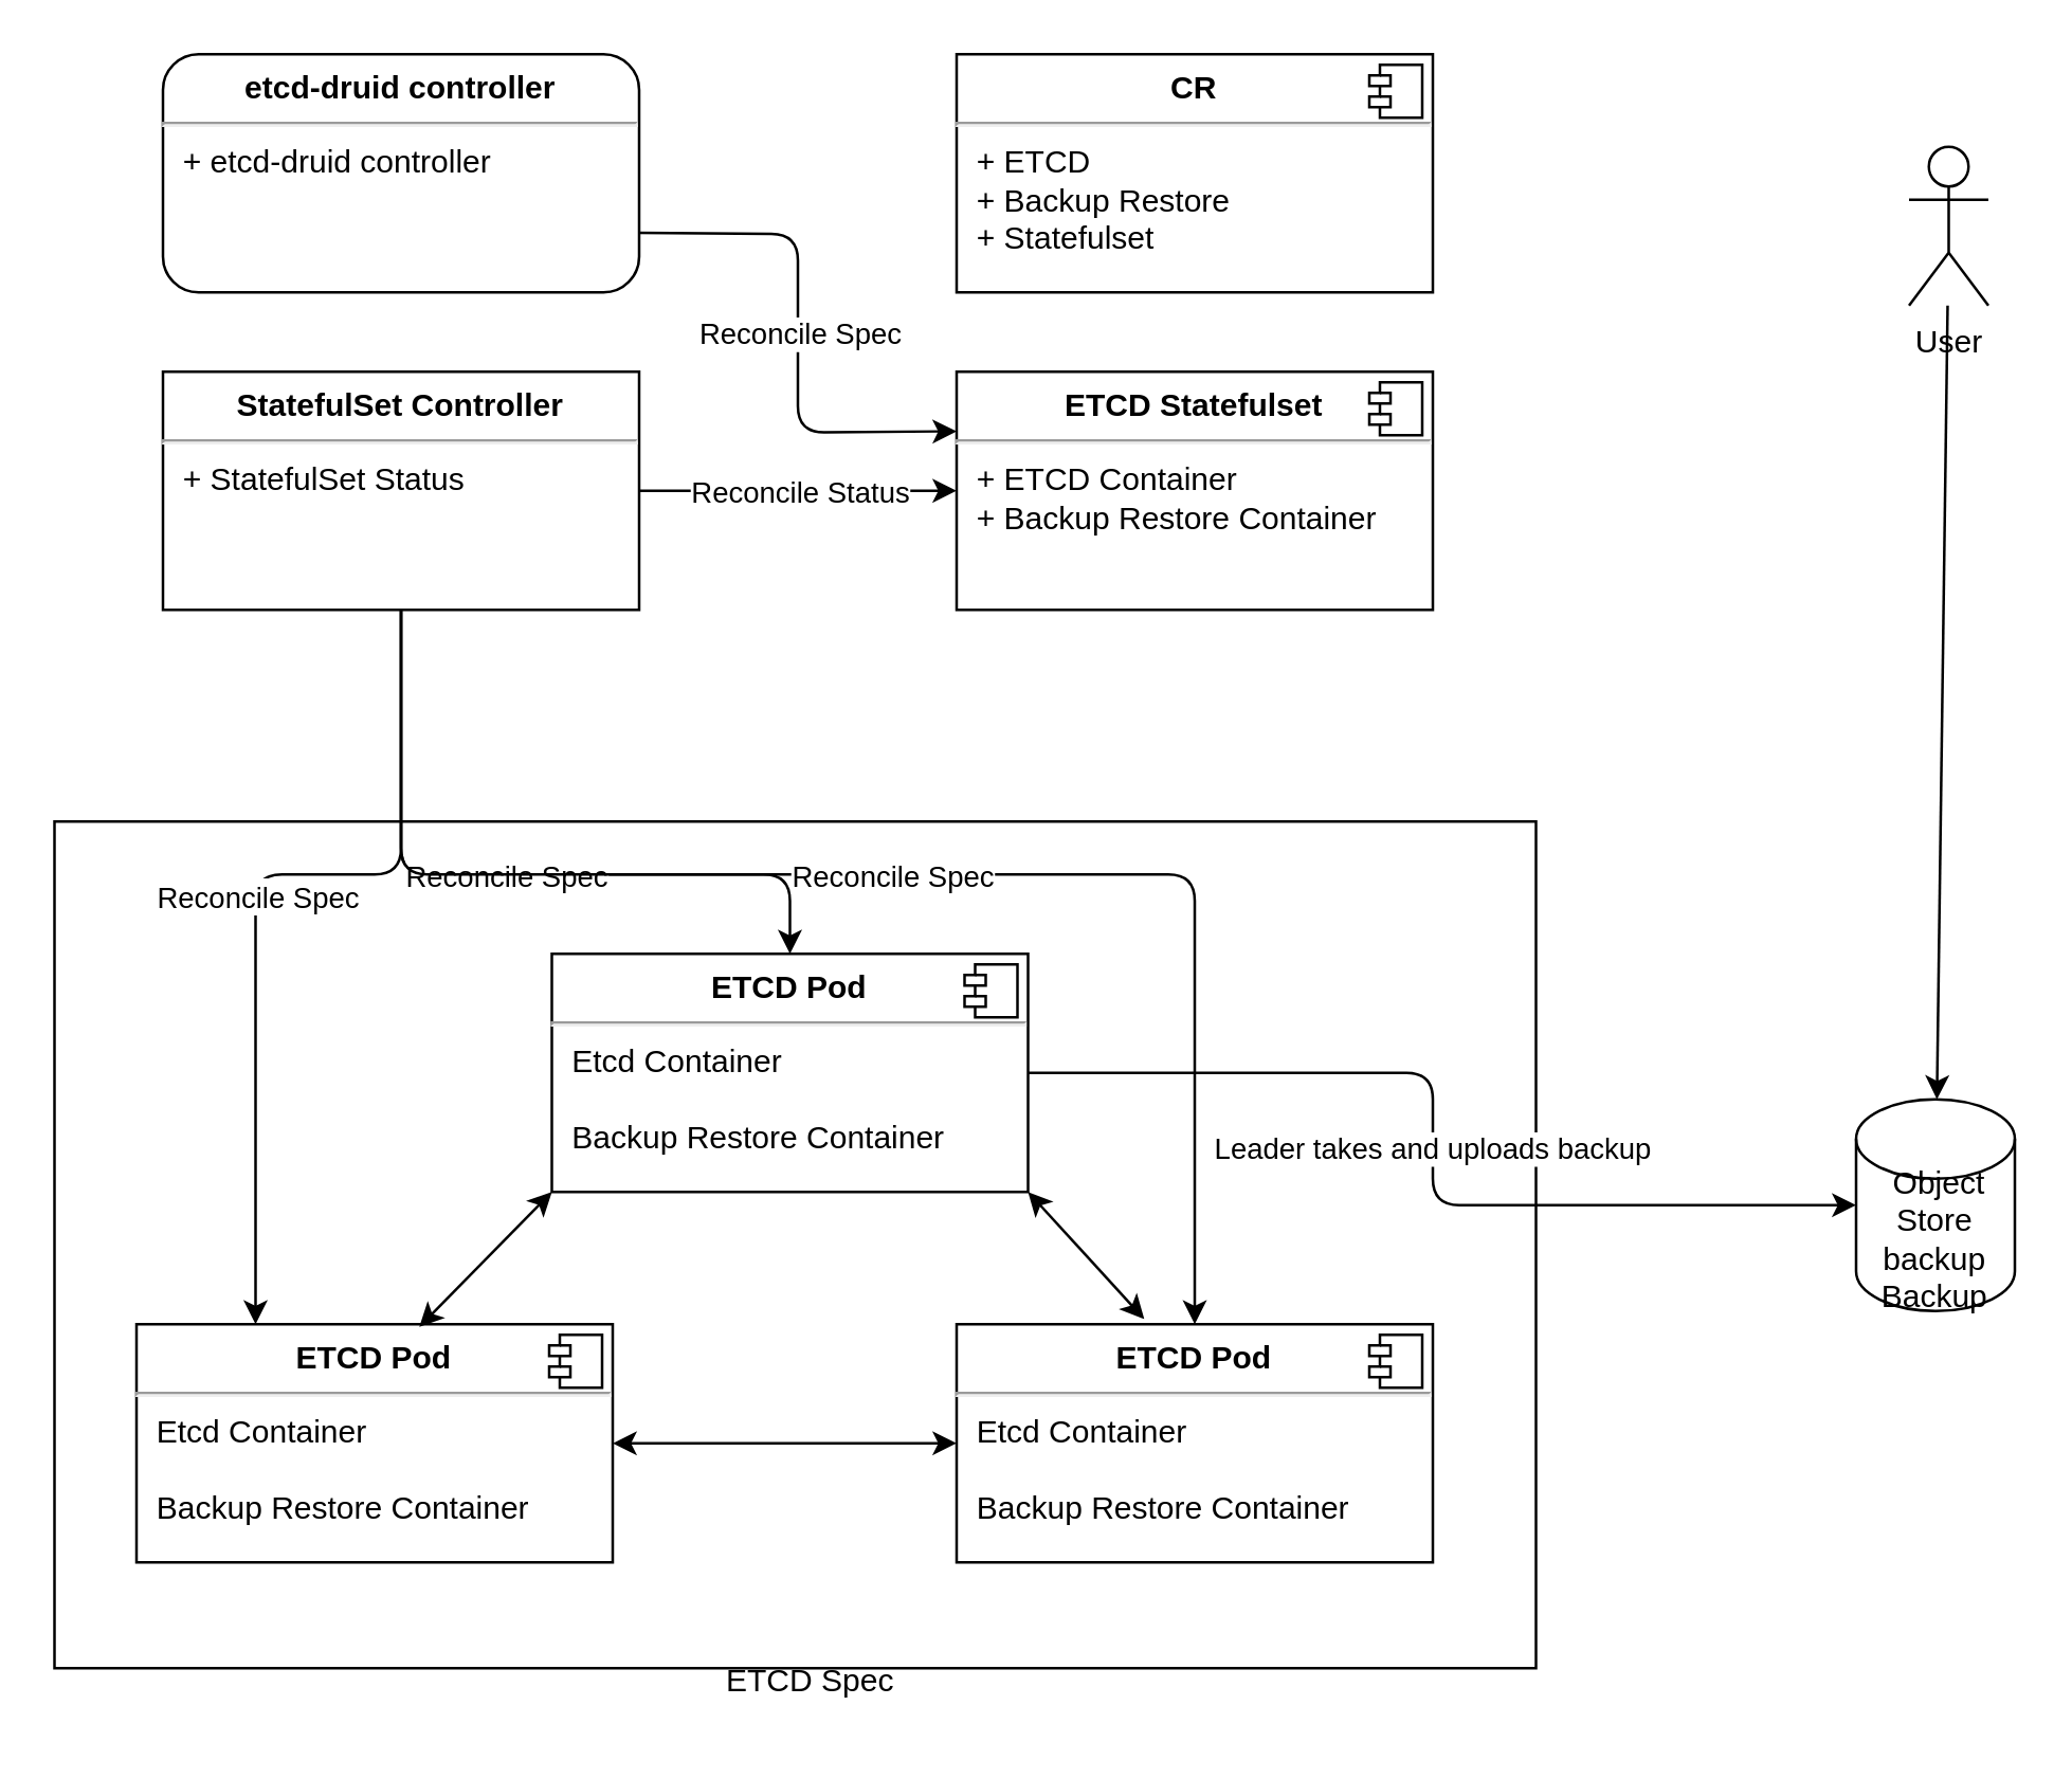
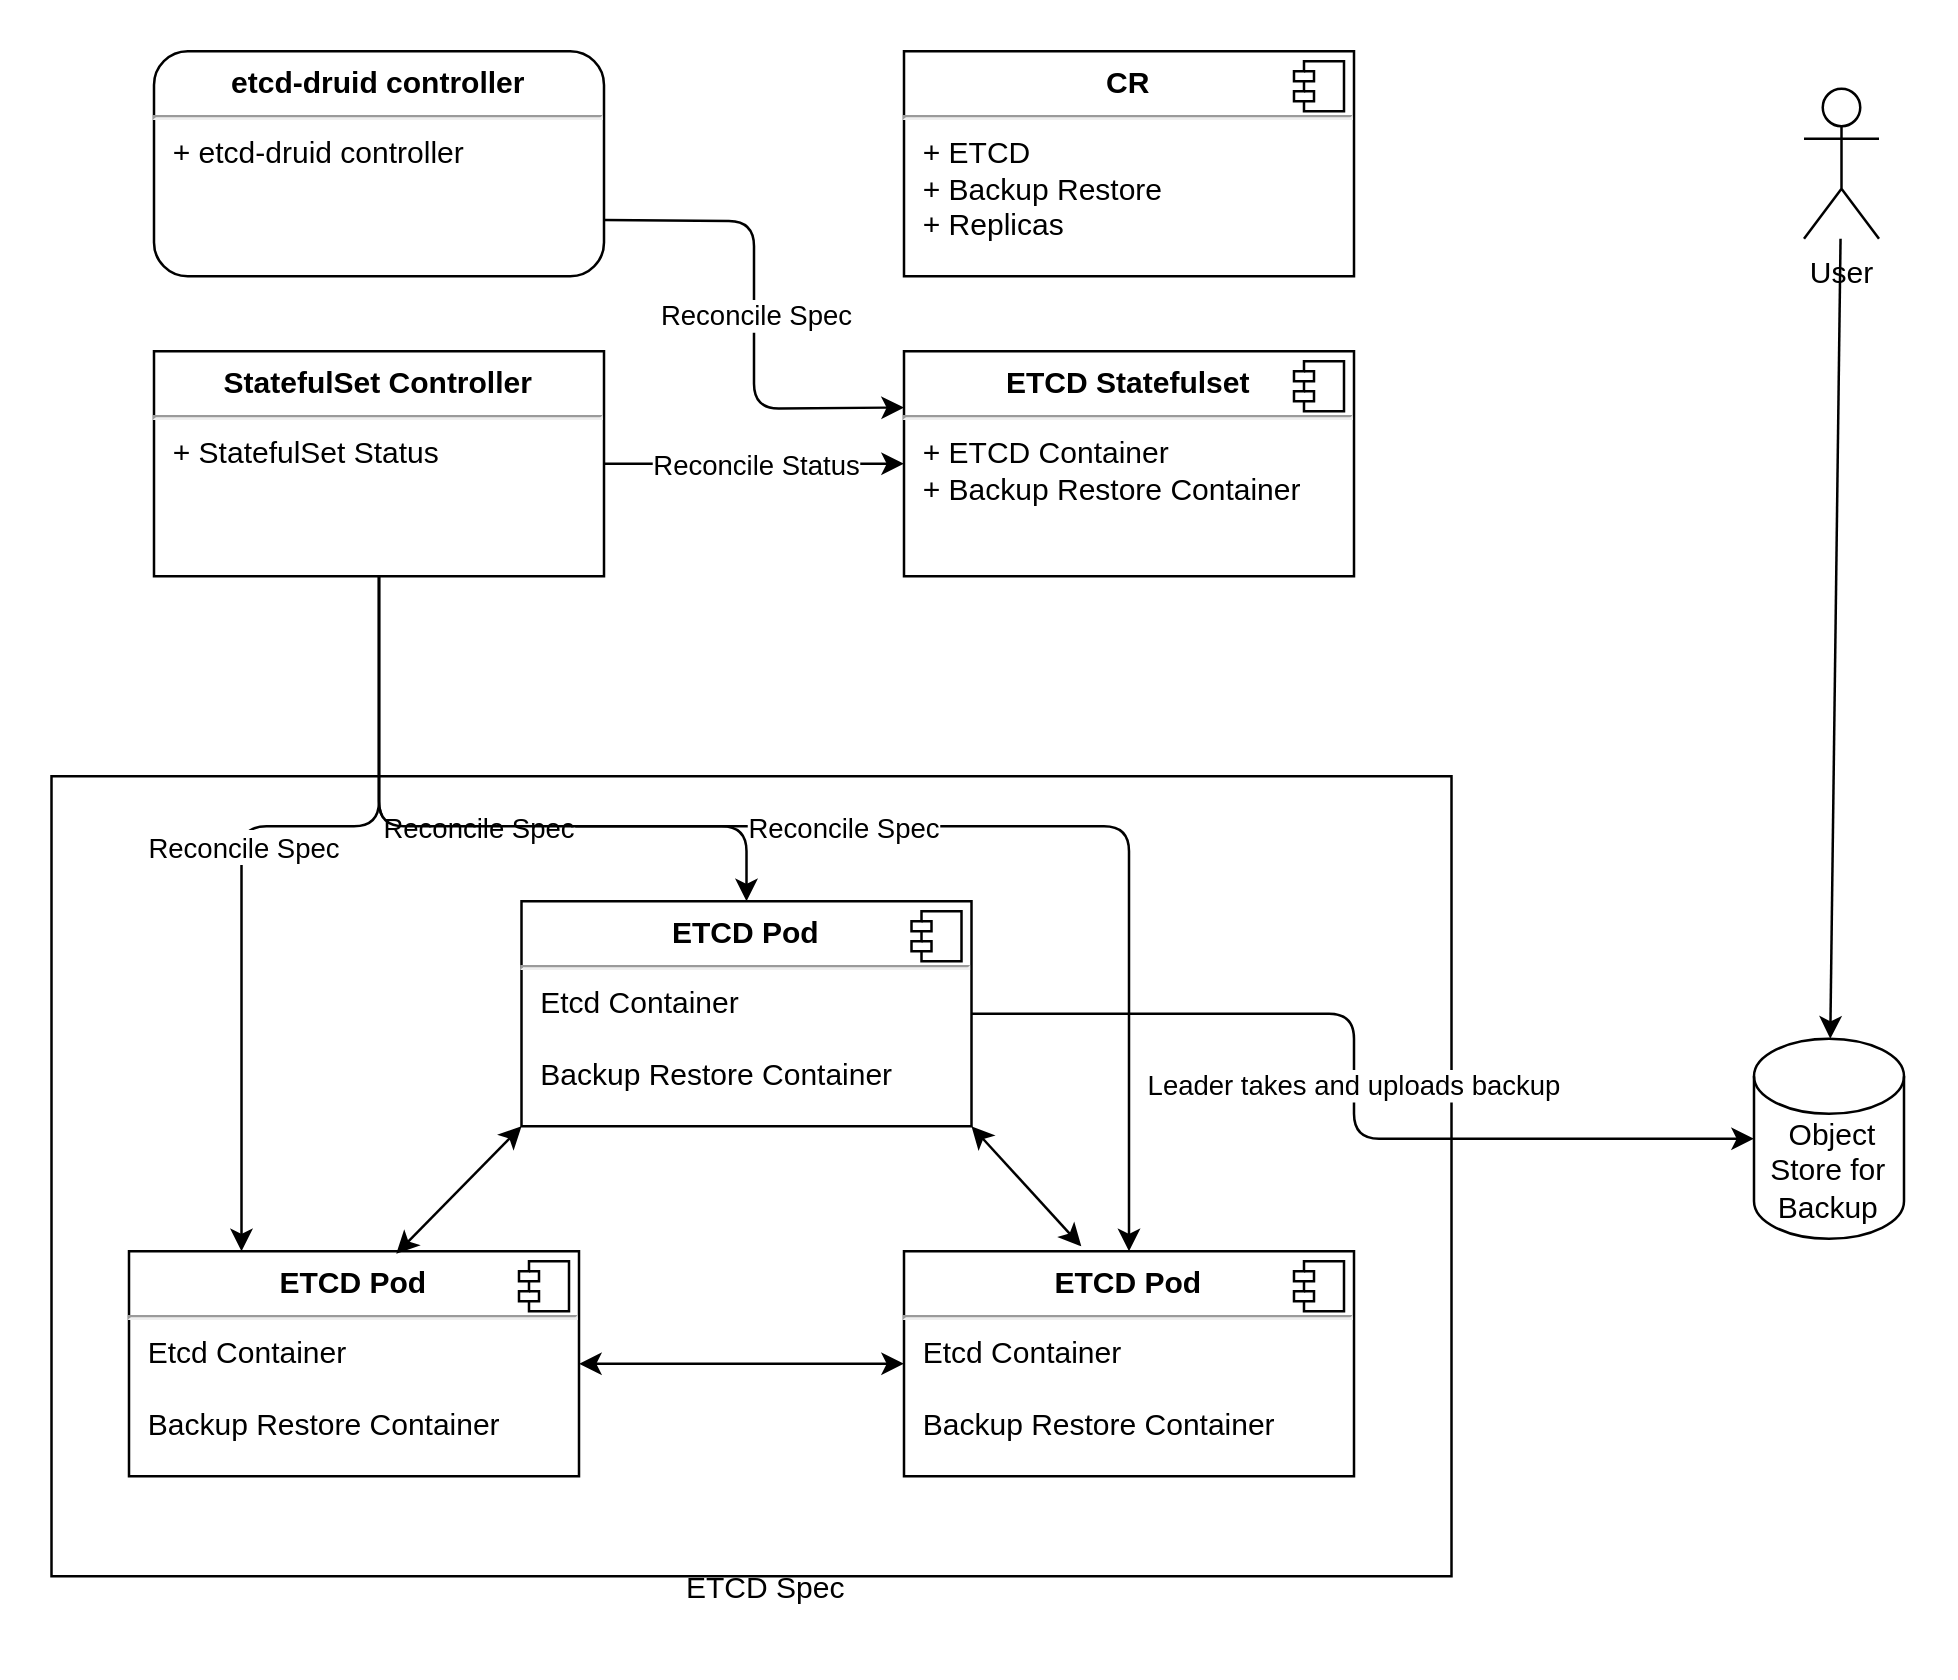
  <mxCell id="0" />
  <mxCell id="1" parent="0" />
  <mxCell id="2" value="&lt;p style=&quot;margin: 0px ; margin-top: 6px ; text-align: center&quot;&gt;&lt;b&gt;ETCD Pod&lt;/b&gt;&lt;/p&gt;&lt;hr&gt;&lt;p style=&quot;margin: 0px ; margin-left: 8px&quot;&gt;Etcd Container&lt;/p&gt;&lt;p style=&quot;margin: 0px ; margin-left: 8px&quot;&gt;&lt;br&gt;&lt;/p&gt;&lt;p style=&quot;margin: 0px ; margin-left: 8px&quot;&gt;Backup Restore Container&lt;/p&gt;" style="align=left;overflow=fill;html=1;dropTarget=0;" parent="1" vertex="1"><mxGeometry x="208" y="360" width="180" height="90" as="geometry" /></mxCell>
  <mxCell id="3" value="" style="shape=component;jettyWidth=8;jettyHeight=4;" parent="2" vertex="1"><mxGeometry x="1" width="20" height="20" relative="1" as="geometry"><mxPoint x="-24" y="4" as="offset" /></mxGeometry></mxCell>
  <mxCell id="4" value="&lt;p style=&quot;margin: 0px ; margin-top: 6px ; text-align: center&quot;&gt;&lt;b&gt;ETCD Pod&lt;/b&gt;&lt;/p&gt;&lt;hr&gt;&lt;p style=&quot;margin: 0px 0px 0px 8px&quot;&gt;Etcd Container&lt;/p&gt;&lt;p style=&quot;margin: 0px 0px 0px 8px&quot;&gt;&lt;br&gt;&lt;/p&gt;&lt;p style=&quot;margin: 0px 0px 0px 8px&quot;&gt;Backup Restore Container&lt;/p&gt;" style="align=left;overflow=fill;html=1;dropTarget=0;" parent="1" vertex="1"><mxGeometry x="361" y="500" width="180" height="90" as="geometry" /></mxCell>
  <mxCell id="5" value="" style="shape=component;jettyWidth=8;jettyHeight=4;" parent="4" vertex="1"><mxGeometry x="1" width="20" height="20" relative="1" as="geometry"><mxPoint x="-24" y="4" as="offset" /></mxGeometry></mxCell>
  <mxCell id="6" value="&lt;p style=&quot;margin: 0px ; margin-top: 6px ; text-align: center&quot;&gt;&lt;b&gt;ETCD Pod&lt;/b&gt;&lt;/p&gt;&lt;hr&gt;&lt;p style=&quot;margin: 0px 0px 0px 8px&quot;&gt;Etcd Container&lt;/p&gt;&lt;p style=&quot;margin: 0px 0px 0px 8px&quot;&gt;&lt;br&gt;&lt;/p&gt;&lt;p style=&quot;margin: 0px 0px 0px 8px&quot;&gt;Backup Restore Container&lt;/p&gt;" style="align=left;overflow=fill;html=1;dropTarget=0;" parent="1" vertex="1"><mxGeometry x="51" y="500" width="180" height="90" as="geometry" /></mxCell>
  <mxCell id="7" value="" style="shape=component;jettyWidth=8;jettyHeight=4;" parent="6" vertex="1"><mxGeometry x="1" width="20" height="20" relative="1" as="geometry"><mxPoint x="-24" y="4" as="offset" /></mxGeometry></mxCell>
- <mxCell id="8" value="&lt;p style=&quot;margin: 0px ; margin-top: 6px ; text-align: center&quot;&gt;&lt;b&gt;CR&lt;/b&gt;&lt;/p&gt;&lt;hr&gt;&lt;p style=&quot;margin: 0px ; margin-left: 8px&quot;&gt;+ ETCD&lt;br&gt;+ Backup Restore&lt;/p&gt;&lt;p style=&quot;margin: 0px ; margin-left: 8px&quot;&gt;+ Statefulset&lt;/p&gt;" style="align=left;overflow=fill;html=1;dropTarget=0;" parent="1" vertex="1"><mxGeometry x="361" y="20" width="180" height="90" as="geometry" /></mxCell>
+ <mxCell id="8" value="&lt;p style=&quot;margin: 0px ; margin-top: 6px ; text-align: center&quot;&gt;&lt;b&gt;CR&lt;/b&gt;&lt;/p&gt;&lt;hr&gt;&lt;p style=&quot;margin: 0px ; margin-left: 8px&quot;&gt;+ ETCD&lt;br&gt;+ Backup Restore&lt;/p&gt;&lt;p style=&quot;margin: 0px ; margin-left: 8px&quot;&gt;+ Replicas&lt;/p&gt;" style="align=left;overflow=fill;html=1;dropTarget=0;" parent="1" vertex="1"><mxGeometry x="361" y="20" width="180" height="90" as="geometry" /></mxCell>
  <mxCell id="9" value="" style="shape=component;jettyWidth=8;jettyHeight=4;" parent="8" vertex="1"><mxGeometry x="1" width="20" height="20" relative="1" as="geometry"><mxPoint x="-24" y="4" as="offset" /></mxGeometry></mxCell>
  <mxCell id="10" value="" style="endArrow=classic;startArrow=classic;html=1;entryX=0.594;entryY=0.011;entryDx=0;entryDy=0;entryPerimeter=0;exitX=0;exitY=1;exitDx=0;exitDy=0;" parent="1" source="2" target="6" edge="1"><mxGeometry width="50" height="50" relative="1" as="geometry"><mxPoint x="301" y="430" as="sourcePoint" /><mxPoint x="351" y="380" as="targetPoint" /></mxGeometry></mxCell>
  <mxCell id="11" value="" style="endArrow=classic;startArrow=classic;html=1;entryX=1;entryY=0.5;entryDx=0;entryDy=0;" parent="1" target="6" edge="1"><mxGeometry width="50" height="50" relative="1" as="geometry"><mxPoint x="361" y="545" as="sourcePoint" /><mxPoint x="140.02" y="506.04" as="targetPoint" /></mxGeometry></mxCell>
  <mxCell id="12" value="" style="endArrow=classic;startArrow=classic;html=1;entryX=1;entryY=1;entryDx=0;entryDy=0;exitX=0.394;exitY=-0.022;exitDx=0;exitDy=0;exitPerimeter=0;" parent="1" source="4" target="2" edge="1"><mxGeometry width="50" height="50" relative="1" as="geometry"><mxPoint x="421" y="480" as="sourcePoint" /><mxPoint x="150.02" y="516.04" as="targetPoint" /></mxGeometry></mxCell>
  <mxCell id="13" value="&lt;p style=&quot;margin: 0px ; margin-top: 6px ; text-align: center&quot;&gt;&lt;b&gt;etcd-druid controller&lt;/b&gt;&lt;/p&gt;&lt;hr&gt;&lt;p style=&quot;margin: 0px ; margin-left: 8px&quot;&gt;+ etcd-druid controller&lt;/p&gt;" style="align=left;overflow=fill;html=1;dropTarget=0;rounded=1;" parent="1" vertex="1"><mxGeometry x="61" y="20" width="180" height="90" as="geometry" /></mxCell>
- <mxCell id="14" value="User" style="shape=umlActor;verticalLabelPosition=bottom;verticalAlign=top;html=1;" parent="1" vertex="1"><mxGeometry x="721" y="55" width="30" height="60" as="geometry" /></mxCell>
+ <mxCell id="14" value="User" style="shape=umlActor;verticalLabelPosition=bottom;verticalAlign=top;html=1;" parent="1" vertex="1"><mxGeometry x="721" y="35" width="30" height="60" as="geometry" /></mxCell>
  <mxCell id="15" value="" style="endArrow=classic;html=1;" parent="1" source="14" target="31" edge="1"><mxGeometry width="50" height="50" relative="1" as="geometry"><mxPoint x="371" y="320" as="sourcePoint" /><mxPoint x="421" y="270" as="targetPoint" /></mxGeometry></mxCell>
  <mxCell id="16" value="" style="rounded=0;whiteSpace=wrap;html=1;fillColor=none;" parent="1" vertex="1"><mxGeometry x="20" y="310" width="560" height="320" as="geometry" /></mxCell>
  <mxCell id="17" value="ETCD Spec" style="text;html=1;strokeColor=none;fillColor=none;align=center;verticalAlign=middle;whiteSpace=wrap;rounded=0;" parent="1" vertex="1"><mxGeometry x="221" y="620" width="170" height="30" as="geometry" /></mxCell>
  <mxCell id="18" value="&lt;p style=&quot;margin: 0px ; margin-top: 6px ; text-align: center&quot;&gt;&lt;b&gt;ETCD Statefulset&lt;/b&gt;&lt;/p&gt;&lt;hr&gt;&lt;p style=&quot;margin: 0px ; margin-left: 8px&quot;&gt;+ ETCD Container&lt;/p&gt;&lt;p style=&quot;margin: 0px ; margin-left: 8px&quot;&gt;+ Backup Restore Container&lt;/p&gt;" style="align=left;overflow=fill;html=1;dropTarget=0;" vertex="1" parent="1"><mxGeometry x="361" y="140" width="180" height="90" as="geometry" /></mxCell>
  <mxCell id="19" value="" style="shape=component;jettyWidth=8;jettyHeight=4;" vertex="1" parent="18"><mxGeometry x="1" width="20" height="20" relative="1" as="geometry"><mxPoint x="-24" y="4" as="offset" /></mxGeometry></mxCell>
  <mxCell id="20" value="Reconcile" style="endArrow=classic;html=1;exitX=1;exitY=0.75;exitDx=0;exitDy=0;entryX=0;entryY=0.25;entryDx=0;entryDy=0;" edge="1" parent="1" source="13" target="18"><mxGeometry relative="1" as="geometry"><mxPoint x="251" y="75" as="sourcePoint" /><mxPoint x="371" y="75" as="targetPoint" /><Array as="points"><mxPoint x="301" y="88" /><mxPoint x="301" y="110" /><mxPoint x="301" y="163" /></Array></mxGeometry></mxCell>
  <mxCell id="21" value="Reconcile Spec" style="edgeLabel;resizable=0;html=1;align=center;verticalAlign=middle;" connectable="0" vertex="1" parent="20"><mxGeometry relative="1" as="geometry" /></mxCell>
  <mxCell id="22" value="&lt;p style=&quot;margin: 0px ; margin-top: 6px ; text-align: center&quot;&gt;&lt;b&gt;StatefulSet Controller&lt;/b&gt;&lt;/p&gt;&lt;hr&gt;&lt;p style=&quot;margin: 0px ; margin-left: 8px&quot;&gt;+ StatefulSet Status&lt;/p&gt;" style="align=left;overflow=fill;html=1;dropTarget=0;" vertex="1" parent="1"><mxGeometry x="61" y="140" width="180" height="90" as="geometry" /></mxCell>
  <mxCell id="23" value="Reconcile" style="endArrow=classic;html=1;exitX=1;exitY=0.5;exitDx=0;exitDy=0;entryX=0;entryY=0.5;entryDx=0;entryDy=0;" edge="1" parent="1" source="22" target="18"><mxGeometry relative="1" as="geometry"><mxPoint x="251" y="75" as="sourcePoint" /><mxPoint x="371" y="75" as="targetPoint" /></mxGeometry></mxCell>
  <mxCell id="24" value="Reconcile Status" style="edgeLabel;resizable=0;html=1;align=center;verticalAlign=middle;" connectable="0" vertex="1" parent="23"><mxGeometry relative="1" as="geometry" /></mxCell>
  <mxCell id="25" value="Reconcile" style="endArrow=classic;html=1;exitX=0.5;exitY=1;exitDx=0;exitDy=0;entryX=0.5;entryY=0;entryDx=0;entryDy=0;" edge="1" parent="1" source="22" target="2"><mxGeometry relative="1" as="geometry"><mxPoint x="251" y="120" as="sourcePoint" /><mxPoint x="371" y="195" as="targetPoint" /><Array as="points"><mxPoint x="151" y="330" /><mxPoint x="298" y="330" /></Array></mxGeometry></mxCell>
  <mxCell id="26" value="Reconcile Spec" style="edgeLabel;resizable=0;html=1;align=center;verticalAlign=middle;" connectable="0" vertex="1" parent="25"><mxGeometry relative="1" as="geometry" /></mxCell>
  <mxCell id="27" value="Reconcile" style="endArrow=classic;html=1;exitX=0.5;exitY=1;exitDx=0;exitDy=0;entryX=0.25;entryY=0;entryDx=0;entryDy=0;" edge="1" parent="1" source="22" target="6"><mxGeometry relative="1" as="geometry"><mxPoint x="161" y="240" as="sourcePoint" /><mxPoint x="308" y="370" as="targetPoint" /><Array as="points"><mxPoint x="151" y="330" /><mxPoint x="96" y="330" /></Array></mxGeometry></mxCell>
  <mxCell id="28" value="Reconcile Spec" style="edgeLabel;resizable=0;html=1;align=center;verticalAlign=middle;" connectable="0" vertex="1" parent="27"><mxGeometry relative="1" as="geometry" /></mxCell>
  <mxCell id="29" value="Reconcile" style="endArrow=classic;html=1;entryX=0.5;entryY=0;entryDx=0;entryDy=0;exitX=0.5;exitY=1;exitDx=0;exitDy=0;" edge="1" parent="1" source="22" target="4"><mxGeometry relative="1" as="geometry"><mxPoint x="251" y="230" as="sourcePoint" /><mxPoint x="151" y="510" as="targetPoint" /><Array as="points"><mxPoint x="151" y="330" /><mxPoint x="241" y="330" /><mxPoint x="451" y="330" /></Array></mxGeometry></mxCell>
  <mxCell id="30" value="Reconcile Spec" style="edgeLabel;resizable=0;html=1;align=center;verticalAlign=middle;" connectable="0" vertex="1" parent="29"><mxGeometry relative="1" as="geometry" /></mxCell>
- <mxCell id="31" value="&amp;nbsp;Object Store backup Backup" style="shape=cylinder3;whiteSpace=wrap;html=1;boundedLbl=1;backgroundOutline=1;size=15;" vertex="1" parent="1"><mxGeometry x="701" y="415" width="60" height="80" as="geometry" /></mxCell>
+ <mxCell id="31" value="&amp;nbsp;Object Store for Backup" style="shape=cylinder3;whiteSpace=wrap;html=1;boundedLbl=1;backgroundOutline=1;size=15;" vertex="1" parent="1"><mxGeometry x="701" y="415" width="60" height="80" as="geometry" /></mxCell>
  <mxCell id="32" value="Leader takes and uploads backup" style="endArrow=classic;html=1;exitX=1;exitY=0.5;exitDx=0;exitDy=0;entryX=0;entryY=0.5;entryDx=0;entryDy=0;entryPerimeter=0;" edge="1" parent="1" source="2" target="31"><mxGeometry width="50" height="50" relative="1" as="geometry"><mxPoint x="491" y="400" as="sourcePoint" /><mxPoint x="541" y="350" as="targetPoint" /><Array as="points"><mxPoint x="541" y="405" /><mxPoint x="541" y="455" /></Array></mxGeometry></mxCell>
